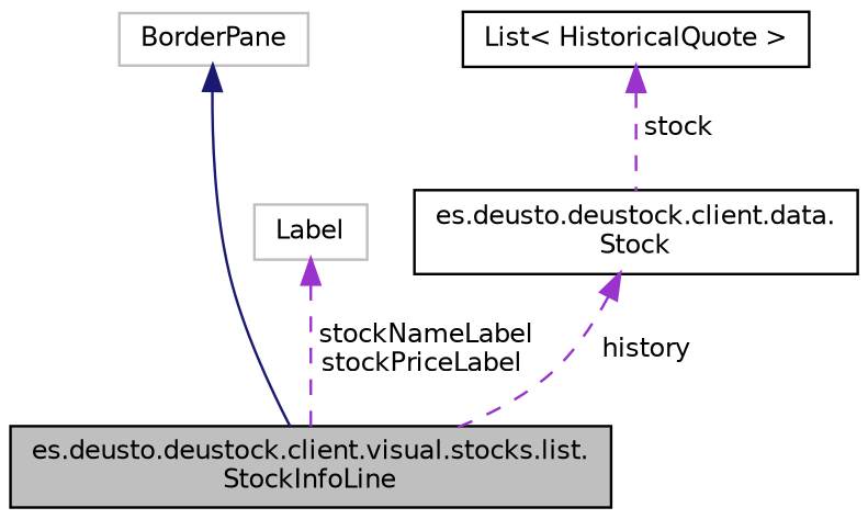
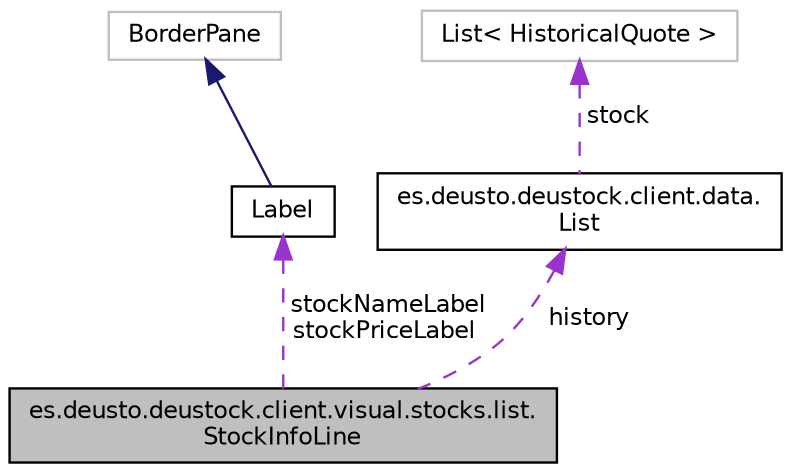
  digraph {
    node [color=grey75 fillcolor=white fontname=Helvetica fontsize=10 shape=record style=filled]
    edge [color=darkorchid3 dir=back fontname=Helvetica fontsize=10 labelfontname=Helvetica labelfontsize=10 style=dashed]
    n1 [color=black fillcolor=grey75 fontcolor=black height=0.2 label="es.deusto.deustock.client.visual.stocks.list.\lStockInfoLine" width=0.4]
    n2 [height=0.2 label=BorderPane width=0.4]
-   n3 [color=black height=0.2 label="es.deusto.deustock.client.data.\lStock" width=0.4]
-   n4 [color=black height=0.2 label="List\< HistoricalQuote \>" width=0.4]
-   n5 [height=0.2 label=Label width=0.4]
-   n2 -> n1 [color=midnightblue style=solid]
+   n3 [color=black height=0.2 label="es.deusto.deustock.client.data.\lList" width=0.4]
+   n4 [height=0.2 label="List\< HistoricalQuote \>" width=0.4]
+   n5 [color=black height=0.2 label=Label width=0.4]
+   n2 -> n5 [color=midnightblue style=solid]
    n3 -> n1 [label=" history"]
    n4 -> n3 [label=" stock"]
    n5 -> n1 [label=" stockNameLabel\nstockPriceLabel"]
  }
